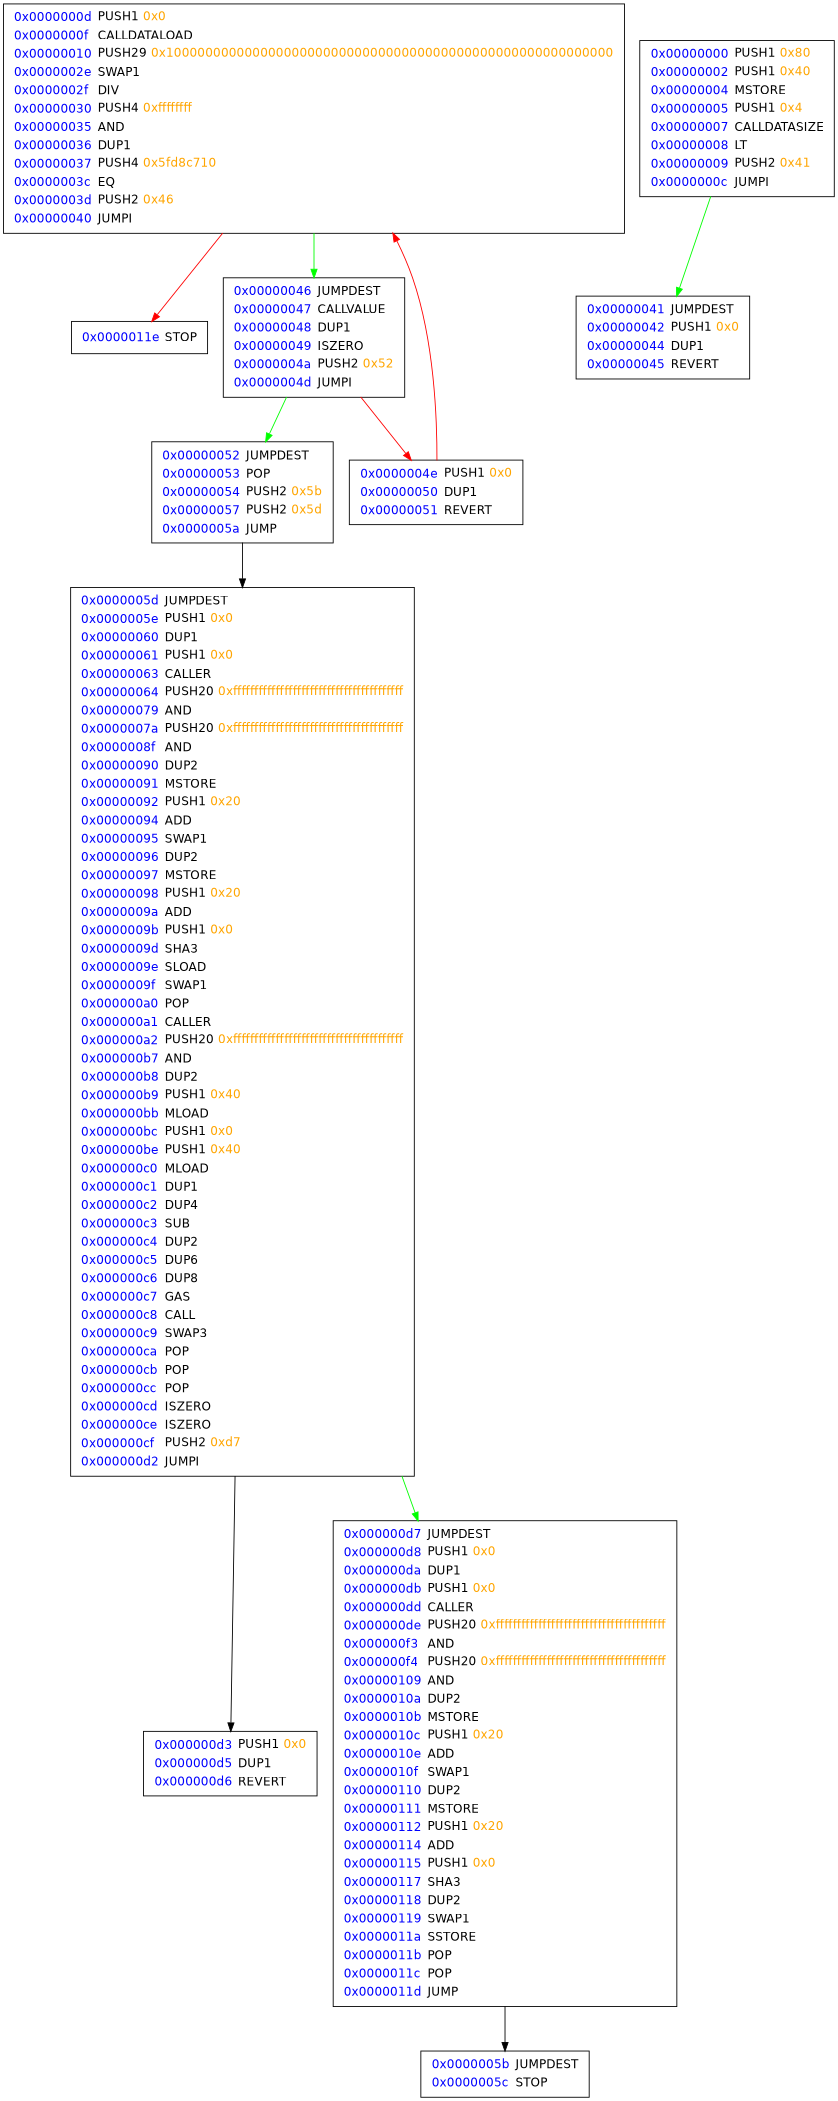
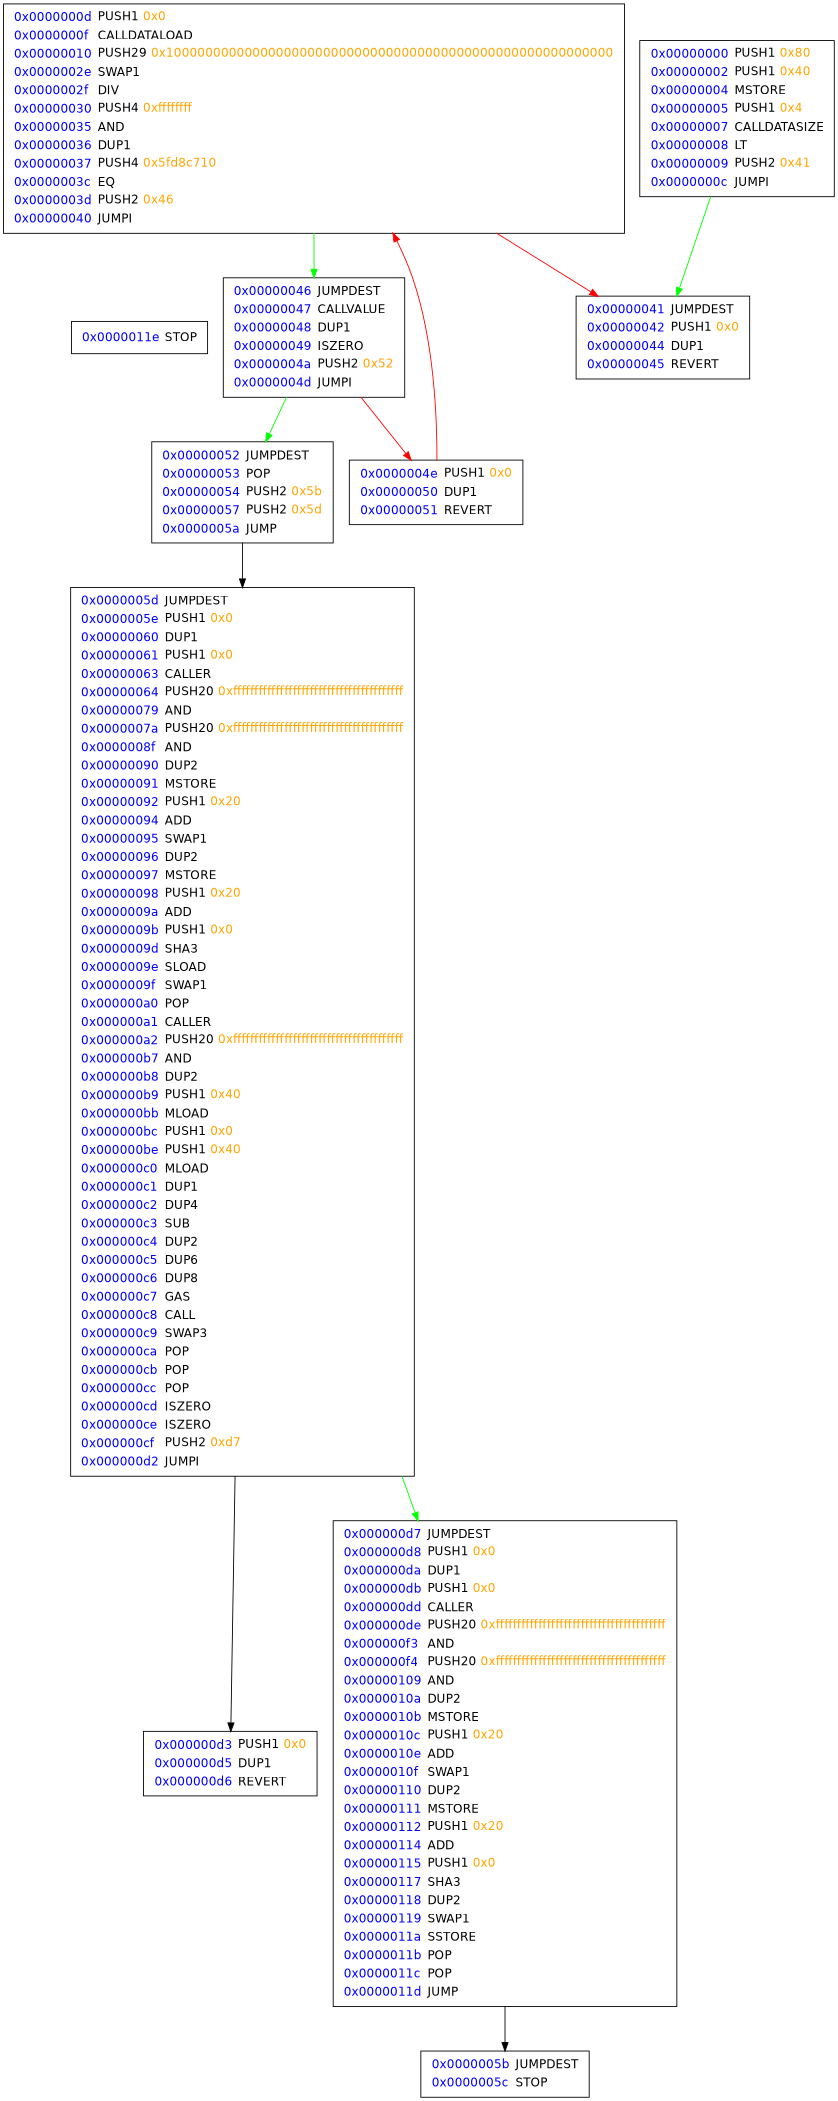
  digraph {
    fontname="DejaVu Sans"
    fontsize=14.0
    labeljust=l
    nojustify=true
    rankdir=TB
    node [fontname="DejaVu Sans" shape=record]
    edge [color=green fontname="DejaVu Sans"]
    n1 [label=<<TABLE BORDER="0" CELLBORDER="0"><TR><TD ALIGN="LEFT"><FONT COLOR="blue">0x0000000d</FONT></TD><TD ALIGN="LEFT">PUSH1 <FONT COLOR="orange">0x0</FONT></TD></TR><TR><TD ALIGN="LEFT"><FONT COLOR="blue">0x0000000f</FONT></TD><TD ALIGN="LEFT">CALLDATALOAD</TD></TR><TR><TD ALIGN="LEFT"><FONT COLOR="blue">0x00000010</FONT></TD><TD ALIGN="LEFT">PUSH29 <FONT COLOR="orange">0x100000000000000000000000000000000000000000000000000000000</FONT></TD></TR><TR><TD ALIGN="LEFT"><FONT COLOR="blue">0x0000002e</FONT></TD><TD ALIGN="LEFT">SWAP1</TD></TR><TR><TD ALIGN="LEFT"><FONT COLOR="blue">0x0000002f</FONT></TD><TD ALIGN="LEFT">DIV</TD></TR><TR><TD ALIGN="LEFT"><FONT COLOR="blue">0x00000030</FONT></TD><TD ALIGN="LEFT">PUSH4 <FONT COLOR="orange">0xffffffff</FONT></TD></TR><TR><TD ALIGN="LEFT"><FONT COLOR="blue">0x00000035</FONT></TD><TD ALIGN="LEFT">AND</TD></TR><TR><TD ALIGN="LEFT"><FONT COLOR="blue">0x00000036</FONT></TD><TD ALIGN="LEFT">DUP1</TD></TR><TR><TD ALIGN="LEFT"><FONT COLOR="blue">0x00000037</FONT></TD><TD ALIGN="LEFT">PUSH4 <FONT COLOR="orange">0x5fd8c710</FONT></TD></TR><TR><TD ALIGN="LEFT"><FONT COLOR="blue">0x0000003c</FONT></TD><TD ALIGN="LEFT">EQ</TD></TR><TR><TD ALIGN="LEFT"><FONT COLOR="blue">0x0000003d</FONT></TD><TD ALIGN="LEFT">PUSH2 <FONT COLOR="orange">0x46</FONT></TD></TR><TR><TD ALIGN="LEFT"><FONT COLOR="blue">0x00000040</FONT></TD><TD ALIGN="LEFT">JUMPI</TD></TR></TABLE>>]
    n2 [label=<<TABLE BORDER="0" CELLBORDER="0"><TR><TD ALIGN="LEFT"><FONT COLOR="blue">0x00000046</FONT></TD><TD ALIGN="LEFT">JUMPDEST</TD></TR><TR><TD ALIGN="LEFT"><FONT COLOR="blue">0x00000047</FONT></TD><TD ALIGN="LEFT">CALLVALUE</TD></TR><TR><TD ALIGN="LEFT"><FONT COLOR="blue">0x00000048</FONT></TD><TD ALIGN="LEFT">DUP1</TD></TR><TR><TD ALIGN="LEFT"><FONT COLOR="blue">0x00000049</FONT></TD><TD ALIGN="LEFT">ISZERO</TD></TR><TR><TD ALIGN="LEFT"><FONT COLOR="blue">0x0000004a</FONT></TD><TD ALIGN="LEFT">PUSH2 <FONT COLOR="orange">0x52</FONT></TD></TR><TR><TD ALIGN="LEFT"><FONT COLOR="blue">0x0000004d</FONT></TD><TD ALIGN="LEFT">JUMPI</TD></TR></TABLE>>]
    n3 [label=<<TABLE BORDER="0" CELLBORDER="0"><TR><TD ALIGN="LEFT"><FONT COLOR="blue">0x00000041</FONT></TD><TD ALIGN="LEFT">JUMPDEST</TD></TR><TR><TD ALIGN="LEFT"><FONT COLOR="blue">0x00000042</FONT></TD><TD ALIGN="LEFT">PUSH1 <FONT COLOR="orange">0x0</FONT></TD></TR><TR><TD ALIGN="LEFT"><FONT COLOR="blue">0x00000044</FONT></TD><TD ALIGN="LEFT">DUP1</TD></TR><TR><TD ALIGN="LEFT"><FONT COLOR="blue">0x00000045</FONT></TD><TD ALIGN="LEFT">REVERT</TD></TR></TABLE>>]
    n4 [label=<<TABLE BORDER="0" CELLBORDER="0"><TR><TD ALIGN="LEFT"><FONT COLOR="blue">0x00000052</FONT></TD><TD ALIGN="LEFT">JUMPDEST</TD></TR><TR><TD ALIGN="LEFT"><FONT COLOR="blue">0x00000053</FONT></TD><TD ALIGN="LEFT">POP</TD></TR><TR><TD ALIGN="LEFT"><FONT COLOR="blue">0x00000054</FONT></TD><TD ALIGN="LEFT">PUSH2 <FONT COLOR="orange">0x5b</FONT></TD></TR><TR><TD ALIGN="LEFT"><FONT COLOR="blue">0x00000057</FONT></TD><TD ALIGN="LEFT">PUSH2 <FONT COLOR="orange">0x5d</FONT></TD></TR><TR><TD ALIGN="LEFT"><FONT COLOR="blue">0x0000005a</FONT></TD><TD ALIGN="LEFT">JUMP</TD></TR></TABLE>>]
    n5 [label=<<TABLE BORDER="0" CELLBORDER="0"><TR><TD ALIGN="LEFT"><FONT COLOR="blue">0x0000004e</FONT></TD><TD ALIGN="LEFT">PUSH1 <FONT COLOR="orange">0x0</FONT></TD></TR><TR><TD ALIGN="LEFT"><FONT COLOR="blue">0x00000050</FONT></TD><TD ALIGN="LEFT">DUP1</TD></TR><TR><TD ALIGN="LEFT"><FONT COLOR="blue">0x00000051</FONT></TD><TD ALIGN="LEFT">REVERT</TD></TR></TABLE>>]
    n6 [label=<<TABLE BORDER="0" CELLBORDER="0"><TR><TD ALIGN="LEFT"><FONT COLOR="blue">0x0000005d</FONT></TD><TD ALIGN="LEFT">JUMPDEST</TD></TR><TR><TD ALIGN="LEFT"><FONT COLOR="blue">0x0000005e</FONT></TD><TD ALIGN="LEFT">PUSH1 <FONT COLOR="orange">0x0</FONT></TD></TR><TR><TD ALIGN="LEFT"><FONT COLOR="blue">0x00000060</FONT></TD><TD ALIGN="LEFT">DUP1</TD></TR><TR><TD ALIGN="LEFT"><FONT COLOR="blue">0x00000061</FONT></TD><TD ALIGN="LEFT">PUSH1 <FONT COLOR="orange">0x0</FONT></TD></TR><TR><TD ALIGN="LEFT"><FONT COLOR="blue">0x00000063</FONT></TD><TD ALIGN="LEFT">CALLER</TD></TR><TR><TD ALIGN="LEFT"><FONT COLOR="blue">0x00000064</FONT></TD><TD ALIGN="LEFT">PUSH20 <FONT COLOR="orange">0xffffffffffffffffffffffffffffffffffffffff</FONT></TD></TR><TR><TD ALIGN="LEFT"><FONT COLOR="blue">0x00000079</FONT></TD><TD ALIGN="LEFT">AND</TD></TR><TR><TD ALIGN="LEFT"><FONT COLOR="blue">0x0000007a</FONT></TD><TD ALIGN="LEFT">PUSH20 <FONT COLOR="orange">0xffffffffffffffffffffffffffffffffffffffff</FONT></TD></TR><TR><TD ALIGN="LEFT"><FONT COLOR="blue">0x0000008f</FONT></TD><TD ALIGN="LEFT">AND</TD></TR><TR><TD ALIGN="LEFT"><FONT COLOR="blue">0x00000090</FONT></TD><TD ALIGN="LEFT">DUP2</TD></TR><TR><TD ALIGN="LEFT"><FONT COLOR="blue">0x00000091</FONT></TD><TD ALIGN="LEFT">MSTORE</TD></TR><TR><TD ALIGN="LEFT"><FONT COLOR="blue">0x00000092</FONT></TD><TD ALIGN="LEFT">PUSH1 <FONT COLOR="orange">0x20</FONT></TD></TR><TR><TD ALIGN="LEFT"><FONT COLOR="blue">0x00000094</FONT></TD><TD ALIGN="LEFT">ADD</TD></TR><TR><TD ALIGN="LEFT"><FONT COLOR="blue">0x00000095</FONT></TD><TD ALIGN="LEFT">SWAP1</TD></TR><TR><TD ALIGN="LEFT"><FONT COLOR="blue">0x00000096</FONT></TD><TD ALIGN="LEFT">DUP2</TD></TR><TR><TD ALIGN="LEFT"><FONT COLOR="blue">0x00000097</FONT></TD><TD ALIGN="LEFT">MSTORE</TD></TR><TR><TD ALIGN="LEFT"><FONT COLOR="blue">0x00000098</FONT></TD><TD ALIGN="LEFT">PUSH1 <FONT COLOR="orange">0x20</FONT></TD></TR><TR><TD ALIGN="LEFT"><FONT COLOR="blue">0x0000009a</FONT></TD><TD ALIGN="LEFT">ADD</TD></TR><TR><TD ALIGN="LEFT"><FONT COLOR="blue">0x0000009b</FONT></TD><TD ALIGN="LEFT">PUSH1 <FONT COLOR="orange">0x0</FONT></TD></TR><TR><TD ALIGN="LEFT"><FONT COLOR="blue">0x0000009d</FONT></TD><TD ALIGN="LEFT">SHA3</TD></TR><TR><TD ALIGN="LEFT"><FONT COLOR="blue">0x0000009e</FONT></TD><TD ALIGN="LEFT">SLOAD</TD></TR><TR><TD ALIGN="LEFT"><FONT COLOR="blue">0x0000009f</FONT></TD><TD ALIGN="LEFT">SWAP1</TD></TR><TR><TD ALIGN="LEFT"><FONT COLOR="blue">0x000000a0</FONT></TD><TD ALIGN="LEFT">POP</TD></TR><TR><TD ALIGN="LEFT"><FONT COLOR="blue">0x000000a1</FONT></TD><TD ALIGN="LEFT">CALLER</TD></TR><TR><TD ALIGN="LEFT"><FONT COLOR="blue">0x000000a2</FONT></TD><TD ALIGN="LEFT">PUSH20 <FONT COLOR="orange">0xffffffffffffffffffffffffffffffffffffffff</FONT></TD></TR><TR><TD ALIGN="LEFT"><FONT COLOR="blue">0x000000b7</FONT></TD><TD ALIGN="LEFT">AND</TD></TR><TR><TD ALIGN="LEFT"><FONT COLOR="blue">0x000000b8</FONT></TD><TD ALIGN="LEFT">DUP2</TD></TR><TR><TD ALIGN="LEFT"><FONT COLOR="blue">0x000000b9</FONT></TD><TD ALIGN="LEFT">PUSH1 <FONT COLOR="orange">0x40</FONT></TD></TR><TR><TD ALIGN="LEFT"><FONT COLOR="blue">0x000000bb</FONT></TD><TD ALIGN="LEFT">MLOAD</TD></TR><TR><TD ALIGN="LEFT"><FONT COLOR="blue">0x000000bc</FONT></TD><TD ALIGN="LEFT">PUSH1 <FONT COLOR="orange">0x0</FONT></TD></TR><TR><TD ALIGN="LEFT"><FONT COLOR="blue">0x000000be</FONT></TD><TD ALIGN="LEFT">PUSH1 <FONT COLOR="orange">0x40</FONT></TD></TR><TR><TD ALIGN="LEFT"><FONT COLOR="blue">0x000000c0</FONT></TD><TD ALIGN="LEFT">MLOAD</TD></TR><TR><TD ALIGN="LEFT"><FONT COLOR="blue">0x000000c1</FONT></TD><TD ALIGN="LEFT">DUP1</TD></TR><TR><TD ALIGN="LEFT"><FONT COLOR="blue">0x000000c2</FONT></TD><TD ALIGN="LEFT">DUP4</TD></TR><TR><TD ALIGN="LEFT"><FONT COLOR="blue">0x000000c3</FONT></TD><TD ALIGN="LEFT">SUB</TD></TR><TR><TD ALIGN="LEFT"><FONT COLOR="blue">0x000000c4</FONT></TD><TD ALIGN="LEFT">DUP2</TD></TR><TR><TD ALIGN="LEFT"><FONT COLOR="blue">0x000000c5</FONT></TD><TD ALIGN="LEFT">DUP6</TD></TR><TR><TD ALIGN="LEFT"><FONT COLOR="blue">0x000000c6</FONT></TD><TD ALIGN="LEFT">DUP8</TD></TR><TR><TD ALIGN="LEFT"><FONT COLOR="blue">0x000000c7</FONT></TD><TD ALIGN="LEFT">GAS</TD></TR><TR><TD ALIGN="LEFT"><FONT COLOR="blue">0x000000c8</FONT></TD><TD ALIGN="LEFT">CALL</TD></TR><TR><TD ALIGN="LEFT"><FONT COLOR="blue">0x000000c9</FONT></TD><TD ALIGN="LEFT">SWAP3</TD></TR><TR><TD ALIGN="LEFT"><FONT COLOR="blue">0x000000ca</FONT></TD><TD ALIGN="LEFT">POP</TD></TR><TR><TD ALIGN="LEFT"><FONT COLOR="blue">0x000000cb</FONT></TD><TD ALIGN="LEFT">POP</TD></TR><TR><TD ALIGN="LEFT"><FONT COLOR="blue">0x000000cc</FONT></TD><TD ALIGN="LEFT">POP</TD></TR><TR><TD ALIGN="LEFT"><FONT COLOR="blue">0x000000cd</FONT></TD><TD ALIGN="LEFT">ISZERO</TD></TR><TR><TD ALIGN="LEFT"><FONT COLOR="blue">0x000000ce</FONT></TD><TD ALIGN="LEFT">ISZERO</TD></TR><TR><TD ALIGN="LEFT"><FONT COLOR="blue">0x000000cf</FONT></TD><TD ALIGN="LEFT">PUSH2 <FONT COLOR="orange">0xd7</FONT></TD></TR><TR><TD ALIGN="LEFT"><FONT COLOR="blue">0x000000d2</FONT></TD><TD ALIGN="LEFT">JUMPI</TD></TR></TABLE>>]
    n7 [label=<<TABLE BORDER="0" CELLBORDER="0"><TR><TD ALIGN="LEFT"><FONT COLOR="blue">0x000000d3</FONT></TD><TD ALIGN="LEFT">PUSH1 <FONT COLOR="orange">0x0</FONT></TD></TR><TR><TD ALIGN="LEFT"><FONT COLOR="blue">0x000000d5</FONT></TD><TD ALIGN="LEFT">DUP1</TD></TR><TR><TD ALIGN="LEFT"><FONT COLOR="blue">0x000000d6</FONT></TD><TD ALIGN="LEFT">REVERT</TD></TR></TABLE>>]
    n8 [label=<<TABLE BORDER="0" CELLBORDER="0"><TR><TD ALIGN="LEFT"><FONT COLOR="blue">0x000000d7</FONT></TD><TD ALIGN="LEFT">JUMPDEST</TD></TR><TR><TD ALIGN="LEFT"><FONT COLOR="blue">0x000000d8</FONT></TD><TD ALIGN="LEFT">PUSH1 <FONT COLOR="orange">0x0</FONT></TD></TR><TR><TD ALIGN="LEFT"><FONT COLOR="blue">0x000000da</FONT></TD><TD ALIGN="LEFT">DUP1</TD></TR><TR><TD ALIGN="LEFT"><FONT COLOR="blue">0x000000db</FONT></TD><TD ALIGN="LEFT">PUSH1 <FONT COLOR="orange">0x0</FONT></TD></TR><TR><TD ALIGN="LEFT"><FONT COLOR="blue">0x000000dd</FONT></TD><TD ALIGN="LEFT">CALLER</TD></TR><TR><TD ALIGN="LEFT"><FONT COLOR="blue">0x000000de</FONT></TD><TD ALIGN="LEFT">PUSH20 <FONT COLOR="orange">0xffffffffffffffffffffffffffffffffffffffff</FONT></TD></TR><TR><TD ALIGN="LEFT"><FONT COLOR="blue">0x000000f3</FONT></TD><TD ALIGN="LEFT">AND</TD></TR><TR><TD ALIGN="LEFT"><FONT COLOR="blue">0x000000f4</FONT></TD><TD ALIGN="LEFT">PUSH20 <FONT COLOR="orange">0xffffffffffffffffffffffffffffffffffffffff</FONT></TD></TR><TR><TD ALIGN="LEFT"><FONT COLOR="blue">0x00000109</FONT></TD><TD ALIGN="LEFT">AND</TD></TR><TR><TD ALIGN="LEFT"><FONT COLOR="blue">0x0000010a</FONT></TD><TD ALIGN="LEFT">DUP2</TD></TR><TR><TD ALIGN="LEFT"><FONT COLOR="blue">0x0000010b</FONT></TD><TD ALIGN="LEFT">MSTORE</TD></TR><TR><TD ALIGN="LEFT"><FONT COLOR="blue">0x0000010c</FONT></TD><TD ALIGN="LEFT">PUSH1 <FONT COLOR="orange">0x20</FONT></TD></TR><TR><TD ALIGN="LEFT"><FONT COLOR="blue">0x0000010e</FONT></TD><TD ALIGN="LEFT">ADD</TD></TR><TR><TD ALIGN="LEFT"><FONT COLOR="blue">0x0000010f</FONT></TD><TD ALIGN="LEFT">SWAP1</TD></TR><TR><TD ALIGN="LEFT"><FONT COLOR="blue">0x00000110</FONT></TD><TD ALIGN="LEFT">DUP2</TD></TR><TR><TD ALIGN="LEFT"><FONT COLOR="blue">0x00000111</FONT></TD><TD ALIGN="LEFT">MSTORE</TD></TR><TR><TD ALIGN="LEFT"><FONT COLOR="blue">0x00000112</FONT></TD><TD ALIGN="LEFT">PUSH1 <FONT COLOR="orange">0x20</FONT></TD></TR><TR><TD ALIGN="LEFT"><FONT COLOR="blue">0x00000114</FONT></TD><TD ALIGN="LEFT">ADD</TD></TR><TR><TD ALIGN="LEFT"><FONT COLOR="blue">0x00000115</FONT></TD><TD ALIGN="LEFT">PUSH1 <FONT COLOR="orange">0x0</FONT></TD></TR><TR><TD ALIGN="LEFT"><FONT COLOR="blue">0x00000117</FONT></TD><TD ALIGN="LEFT">SHA3</TD></TR><TR><TD ALIGN="LEFT"><FONT COLOR="blue">0x00000118</FONT></TD><TD ALIGN="LEFT">DUP2</TD></TR><TR><TD ALIGN="LEFT"><FONT COLOR="blue">0x00000119</FONT></TD><TD ALIGN="LEFT">SWAP1</TD></TR><TR><TD ALIGN="LEFT"><FONT COLOR="blue">0x0000011a</FONT></TD><TD ALIGN="LEFT">SSTORE</TD></TR><TR><TD ALIGN="LEFT"><FONT COLOR="blue">0x0000011b</FONT></TD><TD ALIGN="LEFT">POP</TD></TR><TR><TD ALIGN="LEFT"><FONT COLOR="blue">0x0000011c</FONT></TD><TD ALIGN="LEFT">POP</TD></TR><TR><TD ALIGN="LEFT"><FONT COLOR="blue">0x0000011d</FONT></TD><TD ALIGN="LEFT">JUMP</TD></TR></TABLE>>]
    n9 [label=<<TABLE BORDER="0" CELLBORDER="0"><TR><TD ALIGN="LEFT"><FONT COLOR="blue">0x0000005b</FONT></TD><TD ALIGN="LEFT">JUMPDEST</TD></TR><TR><TD ALIGN="LEFT"><FONT COLOR="blue">0x0000005c</FONT></TD><TD ALIGN="LEFT">STOP</TD></TR></TABLE>>]
    n10 [label=<<TABLE BORDER="0" CELLBORDER="0"><TR><TD ALIGN="LEFT"><FONT COLOR="blue">0x00000000</FONT></TD><TD ALIGN="LEFT">PUSH1 <FONT COLOR="orange">0x80</FONT></TD></TR><TR><TD ALIGN="LEFT"><FONT COLOR="blue">0x00000002</FONT></TD><TD ALIGN="LEFT">PUSH1 <FONT COLOR="orange">0x40</FONT></TD></TR><TR><TD ALIGN="LEFT"><FONT COLOR="blue">0x00000004</FONT></TD><TD ALIGN="LEFT">MSTORE</TD></TR><TR><TD ALIGN="LEFT"><FONT COLOR="blue">0x00000005</FONT></TD><TD ALIGN="LEFT">PUSH1 <FONT COLOR="orange">0x4</FONT></TD></TR><TR><TD ALIGN="LEFT"><FONT COLOR="blue">0x00000007</FONT></TD><TD ALIGN="LEFT">CALLDATASIZE</TD></TR><TR><TD ALIGN="LEFT"><FONT COLOR="blue">0x00000008</FONT></TD><TD ALIGN="LEFT">LT</TD></TR><TR><TD ALIGN="LEFT"><FONT COLOR="blue">0x00000009</FONT></TD><TD ALIGN="LEFT">PUSH2 <FONT COLOR="orange">0x41</FONT></TD></TR><TR><TD ALIGN="LEFT"><FONT COLOR="blue">0x0000000c</FONT></TD><TD ALIGN="LEFT">JUMPI</TD></TR></TABLE>>]
    n11 [label=<<TABLE BORDER="0" CELLBORDER="0"><TR><TD ALIGN="LEFT"><FONT COLOR="blue">0x0000011e</FONT></TD><TD ALIGN="LEFT">STOP</TD></TR></TABLE>>]
    n1 -> n2 [label=" "]
-   n1 -> n11 [color=red label=" "]
+   n1 -> n3 [color=red label=" "]
    n2 -> n4 [label=" "]
    n2 -> n5 [color=red label=" "]
    n4 -> n6 [color=black label=" "]
    n5 -> n1 [color=red label=" "]
    n6 -> n7 [color=black label=" "]
    n6 -> n8 [label=" "]
    n8 -> n9 [color=black label=" "]
    n10 -> n3 [label=" "]
  }
